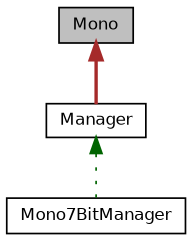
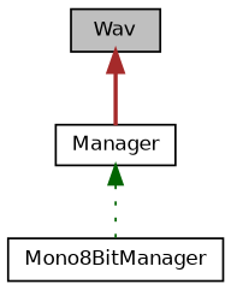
  digraph {
    node [color=black fillcolor=white fontname=Helvetica fontsize=10 shape=record style=filled]
    edge [dir=back fontname=Helvetica fontsize=10 labelfontname=Helvetica labelfontsize=10]
-   n1 [fillcolor=grey75 fontcolor=black height=0.2 label=Mono width=0.4]
+   n1 [fillcolor=grey75 fontcolor=black height=0.2 label=Wav width=0.4]
    n2 [height=0.2 label=Manager width=0.4]
-   n3 [height=0.2 label=Mono7BitManager width=0.4]
+   n3 [height=0.2 label=Mono8BitManager width=0.4]
    n1 -> n2 [color=brown style=bold]
    n2 -> n3 [color=darkgreen style=dotted]
  }
